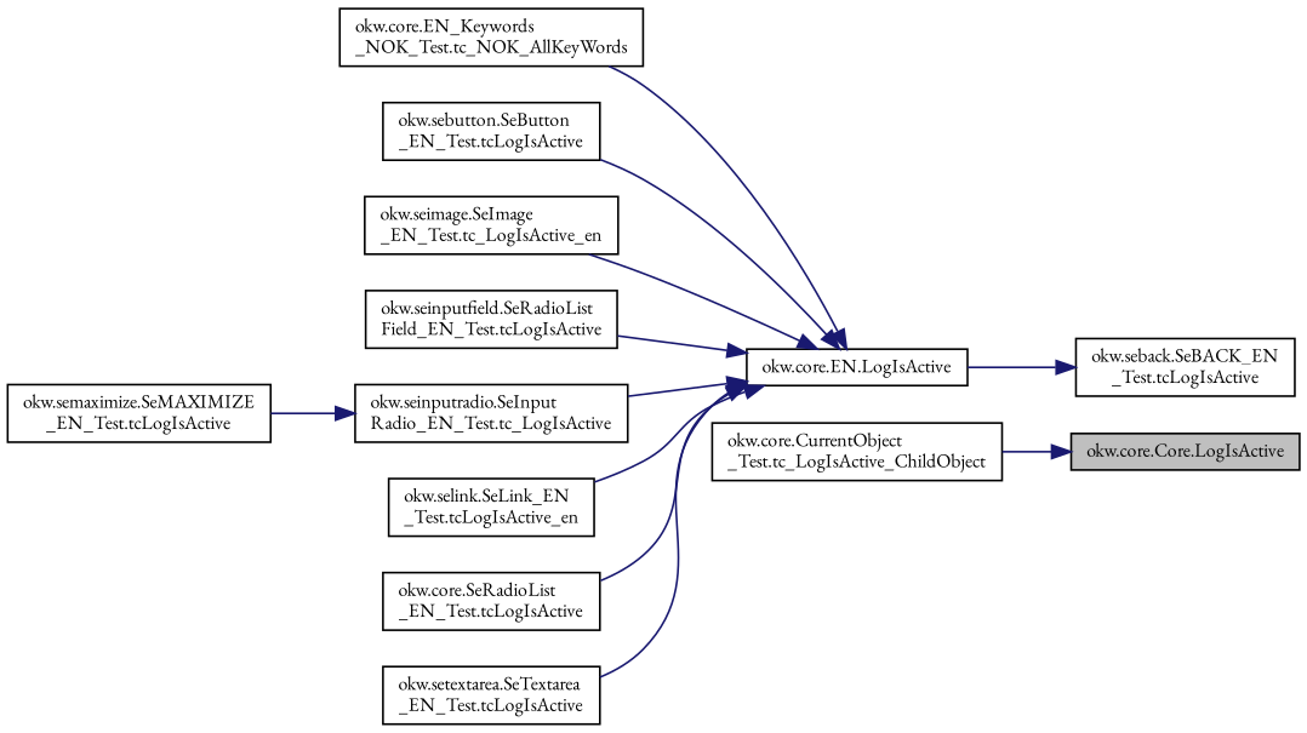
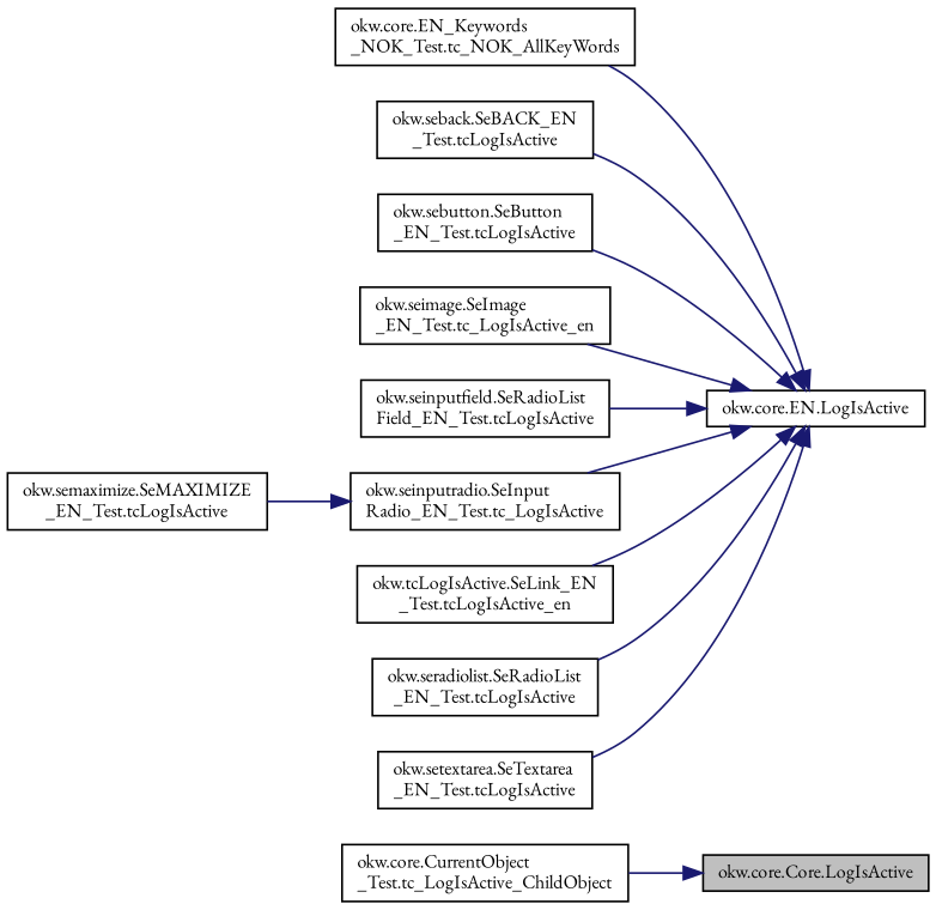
  digraph {
    fontname="EB Garamond"
    rankdir=RL
    node [color=black fillcolor=white fontname="EB Garamond" fontsize=10 shape=record style=filled]
    edge [color=midnightblue dir=back fontname="EB Garamond" fontsize=10 labelfontname=Helvetica labelfontsize=10 style=solid]
    n1 [fillcolor=grey75 fontcolor=black height=0.2 label="okw.core.Core.LogIsActive" width=0.4]
    n2 [height=0.2 label="okw.core.CurrentObject\l_Test.tc_LogIsActive_ChildObject" width=0.4]
    n3 [height=0.2 label="okw.core.EN.LogIsActive" width=0.4]
    n4 [height=0.2 label="okw.core.EN_Keywords\l_NOK_Test.tc_NOK_AllKeyWords" width=0.4]
    n5 [height=0.2 label="okw.seback.SeBACK_EN\l_Test.tcLogIsActive" width=0.4]
    n6 [height=0.2 label="okw.sebutton.SeButton\l_EN_Test.tcLogIsActive" width=0.4]
    n7 [height=0.2 label="okw.seimage.SeImage\l_EN_Test.tc_LogIsActive_en" width=0.4]
    n8 [height=0.2 label="okw.seinputfield.SeRadioList\lField_EN_Test.tcLogIsActive" width=0.4]
    n9 [height=0.2 label="okw.seinputradio.SeInput\lRadio_EN_Test.tc_LogIsActive" width=0.4]
-   n10 [height=0.2 label="okw.selink.SeLink_EN\l_Test.tcLogIsActive_en" width=0.4]
-   n11 [height=0.2 label="okw.core.SeRadioList\l_EN_Test.tcLogIsActive" width=0.4]
+   n10 [height=0.2 label="okw.tcLogIsActive.SeLink_EN\l_Test.tcLogIsActive_en" width=0.4]
+   n11 [height=0.2 label="okw.seradiolist.SeRadioList\l_EN_Test.tcLogIsActive" width=0.4]
    n12 [height=0.2 label="okw.setextarea.SeTextarea\l_EN_Test.tcLogIsActive" width=0.4]
    n13 [height=0.2 label="okw.semaximize.SeMAXIMIZE\l_EN_Test.tcLogIsActive" width=0.4]
    n1 -> n2
    n3 -> n4
-   n5 -> n3
+   n3 -> n5
    n3 -> n6
    n3 -> n7
    n3 -> n8
    n3 -> n9
    n3 -> n10
    n3 -> n11
    n3 -> n12
    n9 -> n13
  }
